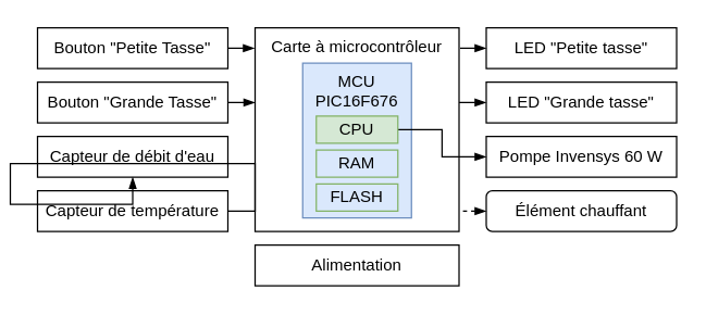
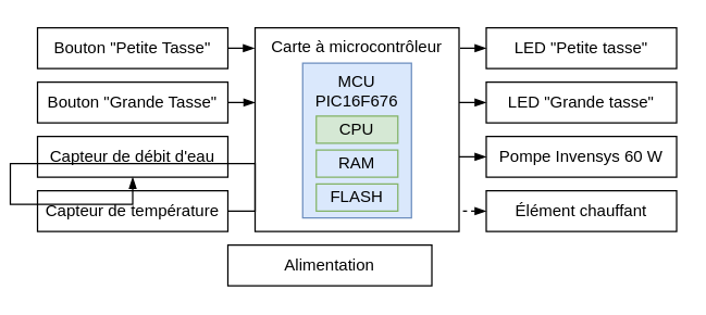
  <mxCell id="0" />
  <mxCell id="1" parent="0" />
  <mxCell id="2" value="Bouton &quot;Petite Tasse&quot;" style="rounded=0;whiteSpace=wrap;html=1;" vertex="1" parent="1"><mxGeometry x="20" y="20" width="140" height="30" as="geometry" /></mxCell>
  <mxCell id="3" value="Bouton &quot;Grande Tasse&quot;" style="rounded=0;whiteSpace=wrap;html=1;" vertex="1" parent="1"><mxGeometry x="20" y="60" width="140" height="30" as="geometry" /></mxCell>
  <mxCell id="4" value="Capteur de débit d'eau" style="rounded=0;whiteSpace=wrap;html=1;" vertex="1" parent="1"><mxGeometry x="20" y="100" width="140" height="30" as="geometry" /></mxCell>
  <mxCell id="5" value="Capteur de température" style="rounded=0;whiteSpace=wrap;html=1;" vertex="1" parent="1"><mxGeometry x="20" y="140" width="140" height="30" as="geometry" /></mxCell>
  <mxCell id="6" value="Carte à microcontrôleur" style="rounded=0;whiteSpace=wrap;html=1;verticalAlign=top;" vertex="1" parent="1"><mxGeometry x="180" y="20" width="150" height="150" as="geometry" /></mxCell>
  <mxCell id="7" value="MCU&lt;br&gt;PIC16F676" style="rounded=0;whiteSpace=wrap;html=1;fillColor=#dae8fc;strokeColor=#6c8ebf;verticalAlign=top;" vertex="1" parent="1"><mxGeometry x="215" y="46" width="80" height="114" as="geometry" /></mxCell>
  <mxCell id="8" value="LED &quot;Grande tasse&quot;" style="rounded=0;whiteSpace=wrap;html=1;" vertex="1" parent="1"><mxGeometry x="350" y="60" width="140" height="30" as="geometry" /></mxCell>
  <mxCell id="9" value="LED &quot;Petite tasse&quot;" style="rounded=0;whiteSpace=wrap;html=1;" vertex="1" parent="1"><mxGeometry x="350" y="20" width="140" height="30" as="geometry" /></mxCell>
  <mxCell id="10" value="Pompe Invensys 60 W" style="rounded=0;whiteSpace=wrap;html=1;" vertex="1" parent="1"><mxGeometry x="350" y="100" width="140" height="30" as="geometry" /></mxCell>
- <mxCell id="11" value="Élément chauffant" style="whiteSpace=wrap;html=1;rounded=1;" vertex="1" parent="1"><mxGeometry x="350" y="140" width="140" height="30" as="geometry" /></mxCell>
- <mxCell id="12" value="Alimentation" style="rounded=0;whiteSpace=wrap;html=1;" vertex="1" parent="1"><mxGeometry x="180" y="180" width="150" height="30" as="geometry" /></mxCell>
+ <mxCell id="11" value="Élément chauffant" style="rounded=0;whiteSpace=wrap;html=1;" vertex="1" parent="1"><mxGeometry x="350" y="140" width="140" height="30" as="geometry" /></mxCell>
+ <mxCell id="12" value="Alimentation" style="rounded=0;whiteSpace=wrap;html=1;" vertex="1" parent="1"><mxGeometry x="160" y="180" width="150" height="30" as="geometry" /></mxCell>
  <mxCell id="13" style="edgeStyle=orthogonalEdgeStyle;rounded=0;orthogonalLoop=1;jettySize=auto;html=1;exitX=1;exitY=0.5;exitDx=0;exitDy=0;entryX=-0.003;entryY=0.099;entryDx=0;entryDy=0;entryPerimeter=0;endArrow=blockThin;endFill=1;" edge="1" parent="1" source="2" target="6"><mxGeometry relative="1" as="geometry" /></mxCell>
  <mxCell id="14" style="edgeStyle=orthogonalEdgeStyle;rounded=0;orthogonalLoop=1;jettySize=auto;html=1;exitX=1;exitY=0.5;exitDx=0;exitDy=0;entryX=0;entryY=0.363;entryDx=0;entryDy=0;entryPerimeter=0;endArrow=blockThin;endFill=1;" edge="1" parent="1" source="3" target="6"><mxGeometry relative="1" as="geometry" /></mxCell>
  <mxCell id="15" style="edgeStyle=orthogonalEdgeStyle;rounded=0;orthogonalLoop=1;jettySize=auto;html=1;exitX=1;exitY=0.5;exitDx=0;exitDy=0;endArrow=blockThin;endFill=1;" edge="1" parent="1" source="5" target="4"><mxGeometry relative="1" as="geometry" /></mxCell>
  <mxCell id="16" style="edgeStyle=orthogonalEdgeStyle;rounded=0;orthogonalLoop=1;jettySize=auto;html=1;exitX=0;exitY=0.5;exitDx=0;exitDy=0;entryX=1.005;entryY=0.104;entryDx=0;entryDy=0;entryPerimeter=0;startArrow=blockThin;startFill=1;endArrow=none;endFill=0;" edge="1" parent="1" source="9" target="6"><mxGeometry relative="1" as="geometry" /></mxCell>
  <mxCell id="17" style="edgeStyle=orthogonalEdgeStyle;rounded=0;orthogonalLoop=1;jettySize=auto;html=1;exitX=0;exitY=0.5;exitDx=0;exitDy=0;entryX=1;entryY=0.368;entryDx=0;entryDy=0;entryPerimeter=0;startArrow=blockThin;startFill=1;endArrow=none;endFill=0;" edge="1" parent="1" source="8" target="6"><mxGeometry relative="1" as="geometry" /></mxCell>
- <mxCell id="18" style="edgeStyle=orthogonalEdgeStyle;rounded=0;orthogonalLoop=1;jettySize=auto;html=1;exitX=0;exitY=0.5;exitDx=0;exitDy=0;startArrow=blockThin;startFill=1;endArrow=none;endFill=0;" edge="1" parent="1" source="10" target="20"><mxGeometry relative="1" as="geometry" /></mxCell>
+ <mxCell id="18" style="edgeStyle=orthogonalEdgeStyle;rounded=0;orthogonalLoop=1;jettySize=auto;html=1;exitX=0;exitY=0.5;exitDx=0;exitDy=0;entryX=1;entryY=0.635;entryDx=0;entryDy=0;entryPerimeter=0;startArrow=blockThin;startFill=1;endArrow=none;endFill=0;" edge="1" parent="1" source="10" target="6"><mxGeometry relative="1" as="geometry" /></mxCell>
  <mxCell id="19" style="edgeStyle=orthogonalEdgeStyle;rounded=0;orthogonalLoop=1;jettySize=auto;html=1;exitX=0;exitY=0.5;exitDx=0;exitDy=0;entryX=1;entryY=0.901;entryDx=0;entryDy=0;entryPerimeter=0;startArrow=blockThin;startFill=1;endArrow=none;endFill=0;dashed=1;" edge="1" parent="1" source="11" target="6"><mxGeometry relative="1" as="geometry" /></mxCell>
  <mxCell id="20" value="CPU" style="rounded=0;whiteSpace=wrap;html=1;fillColor=#d5e8d4;strokeColor=#82b366;" vertex="1" parent="1"><mxGeometry x="225" y="85" width="60" height="20" as="geometry" /></mxCell>
  <mxCell id="21" value="RAM" style="rounded=0;whiteSpace=wrap;html=1;fillColor=#dae8fc;strokeColor=#82b366;" vertex="1" parent="1"><mxGeometry x="225" y="110" width="60" height="20" as="geometry" /></mxCell>
  <mxCell id="22" value="FLASH" style="rounded=0;whiteSpace=wrap;html=1;fillColor=#dae8fc;strokeColor=#82b366;" vertex="1" parent="1"><mxGeometry x="225" y="135" width="60" height="20" as="geometry" /></mxCell>
